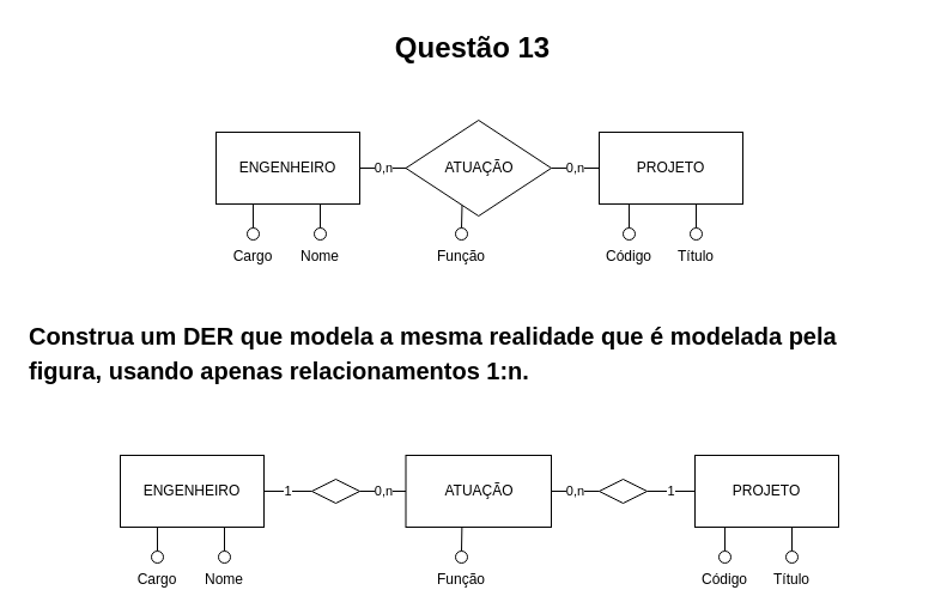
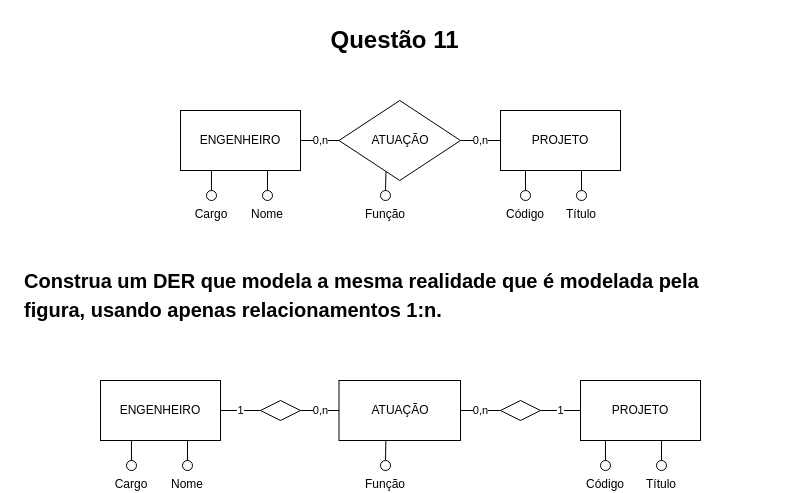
  <mxCell id="0" />
  <mxCell id="1" parent="0" />
  <mxCell id="2" style="edgeStyle=orthogonalEdgeStyle;rounded=0;orthogonalLoop=1;jettySize=auto;html=1;exitX=0.5;exitY=0;exitDx=0;exitDy=0;entryX=0.387;entryY=0.875;entryDx=0;entryDy=0;entryPerimeter=0;endArrow=none;endFill=0;" edge="1" parent="1" source="18" target="7"><mxGeometry relative="1" as="geometry" /></mxCell>
- <mxCell id="3" value="&lt;h1&gt;Questão 13&lt;/h1&gt;" style="text;html=1;strokeColor=none;fillColor=none;spacing=5;spacingTop=-20;whiteSpace=wrap;overflow=hidden;rounded=0;align=center;verticalAlign=top;" parent="1" vertex="1"><mxGeometry x="20" y="20" width="749" height="40" as="geometry" /></mxCell>
+ <mxCell id="3" value="&lt;h1&gt;Questão 11&lt;/h1&gt;" style="text;html=1;strokeColor=none;fillColor=none;spacing=5;spacingTop=-20;whiteSpace=wrap;overflow=hidden;rounded=0;align=center;verticalAlign=top;" parent="1" vertex="1"><mxGeometry x="20" y="20" width="749" height="40" as="geometry" /></mxCell>
  <mxCell id="4" value="&lt;h1 style=&quot;text-align: left&quot;&gt;&lt;span style=&quot;left: 232.183px ; top: 821.741px ; font-size: 20px ; font-family: sans-serif ; transform: scalex(0.935)&quot; dir=&quot;ltr&quot;&gt;Construa um DER que modela a mesma realidade que é mode&lt;/span&gt;&lt;span style=&quot;left: 113.983px ; top: 848.181px ; font-size: 20px ; font-family: sans-serif ; transform: scalex(0.945)&quot; dir=&quot;ltr&quot;&gt;lada pela figura, usando apenas relacionamentos 1:n.&lt;/span&gt;&lt;br&gt;&lt;/h1&gt;" style="text;html=1;strokeColor=none;fillColor=none;spacing=5;spacingTop=-20;whiteSpace=wrap;overflow=hidden;rounded=0;align=center;verticalAlign=top;" parent="1" vertex="1"><mxGeometry x="20" y="260" width="749" height="80" as="geometry" /></mxCell>
  <mxCell id="5" value="0,n" style="edgeStyle=orthogonalEdgeStyle;rounded=0;orthogonalLoop=1;jettySize=auto;html=1;endArrow=none;endFill=0;" edge="1" parent="1" source="7" target="8"><mxGeometry relative="1" as="geometry" /></mxCell>
  <mxCell id="6" value="0,n" style="edgeStyle=orthogonalEdgeStyle;rounded=0;orthogonalLoop=1;jettySize=auto;html=1;endArrow=none;endFill=0;" edge="1" parent="1" source="7" target="9"><mxGeometry relative="1" as="geometry" /></mxCell>
  <mxCell id="7" value="ATUAÇÃO" style="rhombus;whiteSpace=wrap;html=1;" vertex="1" parent="1"><mxGeometry x="338.5" y="100" width="121.5" height="80" as="geometry" /></mxCell>
  <mxCell id="8" value="ENGENHEIRO" style="whiteSpace=wrap;html=1;" vertex="1" parent="1"><mxGeometry x="180" y="110" width="120" height="60" as="geometry" /></mxCell>
  <mxCell id="9" value="PROJETO" style="whiteSpace=wrap;html=1;" vertex="1" parent="1"><mxGeometry x="500" y="110" width="120" height="60" as="geometry" /></mxCell>
  <mxCell id="10" style="edgeStyle=orthogonalEdgeStyle;rounded=0;orthogonalLoop=1;jettySize=auto;html=1;exitX=0.5;exitY=0;exitDx=0;exitDy=0;entryX=0.208;entryY=1;entryDx=0;entryDy=0;entryPerimeter=0;endArrow=none;endFill=0;" edge="1" parent="1" source="11"><mxGeometry relative="1" as="geometry"><mxPoint x="524.96" y="170" as="targetPoint" /></mxGeometry></mxCell>
  <mxCell id="11" value="Código" style="ellipse;whiteSpace=wrap;html=1;aspect=fixed;labelPosition=center;verticalLabelPosition=bottom;align=center;verticalAlign=top;" vertex="1" parent="1"><mxGeometry x="520" y="190" width="10" height="10" as="geometry" /></mxCell>
  <mxCell id="12" style="edgeStyle=orthogonalEdgeStyle;rounded=0;orthogonalLoop=1;jettySize=auto;html=1;exitX=0.5;exitY=0;exitDx=0;exitDy=0;entryX=0.675;entryY=1;entryDx=0;entryDy=0;entryPerimeter=0;endArrow=none;endFill=0;" edge="1" parent="1" source="13"><mxGeometry relative="1" as="geometry"><mxPoint x="581" y="170" as="targetPoint" /></mxGeometry></mxCell>
  <mxCell id="13" value="Título" style="ellipse;whiteSpace=wrap;html=1;aspect=fixed;labelPosition=center;verticalLabelPosition=bottom;align=center;verticalAlign=top;" vertex="1" parent="1"><mxGeometry x="576" y="190" width="10" height="10" as="geometry" /></mxCell>
  <mxCell id="14" style="edgeStyle=orthogonalEdgeStyle;rounded=0;orthogonalLoop=1;jettySize=auto;html=1;exitX=0.5;exitY=0;exitDx=0;exitDy=0;entryX=0.208;entryY=1;entryDx=0;entryDy=0;entryPerimeter=0;endArrow=none;endFill=0;" edge="1" source="15" parent="1"><mxGeometry relative="1" as="geometry"><mxPoint x="210.96" y="170" as="targetPoint" /></mxGeometry></mxCell>
  <mxCell id="15" value="Cargo" style="ellipse;whiteSpace=wrap;html=1;aspect=fixed;labelPosition=center;verticalLabelPosition=bottom;align=center;verticalAlign=top;" vertex="1" parent="1"><mxGeometry x="206" y="190" width="10" height="10" as="geometry" /></mxCell>
  <mxCell id="16" style="edgeStyle=orthogonalEdgeStyle;rounded=0;orthogonalLoop=1;jettySize=auto;html=1;exitX=0.5;exitY=0;exitDx=0;exitDy=0;entryX=0.675;entryY=1;entryDx=0;entryDy=0;entryPerimeter=0;endArrow=none;endFill=0;" edge="1" source="17" parent="1"><mxGeometry relative="1" as="geometry"><mxPoint x="267" y="170" as="targetPoint" /></mxGeometry></mxCell>
  <mxCell id="17" value="Nome" style="ellipse;whiteSpace=wrap;html=1;aspect=fixed;labelPosition=center;verticalLabelPosition=bottom;align=center;verticalAlign=top;" vertex="1" parent="1"><mxGeometry x="262" y="190" width="10" height="10" as="geometry" /></mxCell>
  <mxCell id="18" value="Função" style="ellipse;whiteSpace=wrap;html=1;aspect=fixed;labelPosition=center;verticalLabelPosition=bottom;align=center;verticalAlign=top;" vertex="1" parent="1"><mxGeometry x="380" y="190" width="10" height="10" as="geometry" /></mxCell>
  <mxCell id="19" style="edgeStyle=orthogonalEdgeStyle;rounded=0;orthogonalLoop=1;jettySize=auto;html=1;exitX=0.5;exitY=0;exitDx=0;exitDy=0;entryX=0.387;entryY=0.875;entryDx=0;entryDy=0;entryPerimeter=0;endArrow=none;endFill=0;" edge="1" source="33" target="22" parent="1"><mxGeometry relative="1" as="geometry" /></mxCell>
  <mxCell id="20" value="1" style="edgeStyle=orthogonalEdgeStyle;rounded=0;orthogonalLoop=1;jettySize=auto;html=1;endArrow=none;endFill=0;" edge="1" source="36" target="23" parent="1"><mxGeometry relative="1" as="geometry" /></mxCell>
  <mxCell id="21" value="1" style="edgeStyle=orthogonalEdgeStyle;rounded=0;orthogonalLoop=1;jettySize=auto;html=1;endArrow=none;endFill=0;" edge="1" source="34" target="24" parent="1"><mxGeometry relative="1" as="geometry" /></mxCell>
  <mxCell id="22" value="ATUAÇÃO" style="rounded=0;whiteSpace=wrap;html=1;fontFamily=Helvetica;fontSize=12;fontColor=#000000;align=center;strokeColor=#000000;fillColor=#ffffff;" vertex="1" parent="1"><mxGeometry x="338.5" y="380" width="121.5" height="60" as="geometry" /></mxCell>
  <mxCell id="23" value="ENGENHEIRO" style="whiteSpace=wrap;html=1;" vertex="1" parent="1"><mxGeometry x="100" y="380" width="120" height="60" as="geometry" /></mxCell>
  <mxCell id="24" value="PROJETO" style="whiteSpace=wrap;html=1;" vertex="1" parent="1"><mxGeometry x="580" y="380" width="120" height="60" as="geometry" /></mxCell>
  <mxCell id="25" style="edgeStyle=orthogonalEdgeStyle;rounded=0;orthogonalLoop=1;jettySize=auto;html=1;exitX=0.5;exitY=0;exitDx=0;exitDy=0;entryX=0.208;entryY=1;entryDx=0;entryDy=0;entryPerimeter=0;endArrow=none;endFill=0;" edge="1" source="26" parent="1"><mxGeometry relative="1" as="geometry"><mxPoint x="604.96" y="440" as="targetPoint" /></mxGeometry></mxCell>
  <mxCell id="26" value="Código" style="ellipse;whiteSpace=wrap;html=1;aspect=fixed;labelPosition=center;verticalLabelPosition=bottom;align=center;verticalAlign=top;" vertex="1" parent="1"><mxGeometry x="600" y="460" width="10" height="10" as="geometry" /></mxCell>
  <mxCell id="27" style="edgeStyle=orthogonalEdgeStyle;rounded=0;orthogonalLoop=1;jettySize=auto;html=1;exitX=0.5;exitY=0;exitDx=0;exitDy=0;entryX=0.675;entryY=1;entryDx=0;entryDy=0;entryPerimeter=0;endArrow=none;endFill=0;" edge="1" source="28" parent="1"><mxGeometry relative="1" as="geometry"><mxPoint x="661" y="440" as="targetPoint" /></mxGeometry></mxCell>
  <mxCell id="28" value="Título" style="ellipse;whiteSpace=wrap;html=1;aspect=fixed;labelPosition=center;verticalLabelPosition=bottom;align=center;verticalAlign=top;" vertex="1" parent="1"><mxGeometry x="656" y="460" width="10" height="10" as="geometry" /></mxCell>
  <mxCell id="29" style="edgeStyle=orthogonalEdgeStyle;rounded=0;orthogonalLoop=1;jettySize=auto;html=1;exitX=0.5;exitY=0;exitDx=0;exitDy=0;entryX=0.208;entryY=1;entryDx=0;entryDy=0;entryPerimeter=0;endArrow=none;endFill=0;" edge="1" source="30" parent="1"><mxGeometry relative="1" as="geometry"><mxPoint x="130.96" y="440" as="targetPoint" /></mxGeometry></mxCell>
  <mxCell id="30" value="Cargo" style="ellipse;whiteSpace=wrap;html=1;aspect=fixed;labelPosition=center;verticalLabelPosition=bottom;align=center;verticalAlign=top;" vertex="1" parent="1"><mxGeometry x="126" y="460" width="10" height="10" as="geometry" /></mxCell>
  <mxCell id="31" style="edgeStyle=orthogonalEdgeStyle;rounded=0;orthogonalLoop=1;jettySize=auto;html=1;exitX=0.5;exitY=0;exitDx=0;exitDy=0;entryX=0.675;entryY=1;entryDx=0;entryDy=0;entryPerimeter=0;endArrow=none;endFill=0;" edge="1" source="32" parent="1"><mxGeometry relative="1" as="geometry"><mxPoint x="187" y="440" as="targetPoint" /></mxGeometry></mxCell>
  <mxCell id="32" value="Nome" style="ellipse;whiteSpace=wrap;html=1;aspect=fixed;labelPosition=center;verticalLabelPosition=bottom;align=center;verticalAlign=top;" vertex="1" parent="1"><mxGeometry x="182" y="460" width="10" height="10" as="geometry" /></mxCell>
  <mxCell id="33" value="Função" style="ellipse;whiteSpace=wrap;html=1;aspect=fixed;labelPosition=center;verticalLabelPosition=bottom;align=center;verticalAlign=top;" vertex="1" parent="1"><mxGeometry x="380" y="460" width="10" height="10" as="geometry" /></mxCell>
  <mxCell id="34" value="" style="rhombus;whiteSpace=wrap;html=1;" vertex="1" parent="1"><mxGeometry x="500" y="400" width="40" height="20" as="geometry" /></mxCell>
  <mxCell id="35" value="0,n" style="edgeStyle=orthogonalEdgeStyle;rounded=0;orthogonalLoop=1;jettySize=auto;html=1;endArrow=none;endFill=0;" edge="1" parent="1" source="22" target="34"><mxGeometry relative="1" as="geometry"><mxPoint x="460" y="410" as="sourcePoint" /><mxPoint x="580" y="410" as="targetPoint" /></mxGeometry></mxCell>
  <mxCell id="36" value="" style="rhombus;whiteSpace=wrap;html=1;" vertex="1" parent="1"><mxGeometry x="260" y="400" width="40" height="20" as="geometry" /></mxCell>
  <mxCell id="37" value="0,n" style="edgeStyle=orthogonalEdgeStyle;rounded=0;orthogonalLoop=1;jettySize=auto;html=1;endArrow=none;endFill=0;" edge="1" parent="1" source="22" target="36"><mxGeometry relative="1" as="geometry"><mxPoint x="338.5" y="410" as="sourcePoint" /><mxPoint x="220" y="410" as="targetPoint" /></mxGeometry></mxCell>
